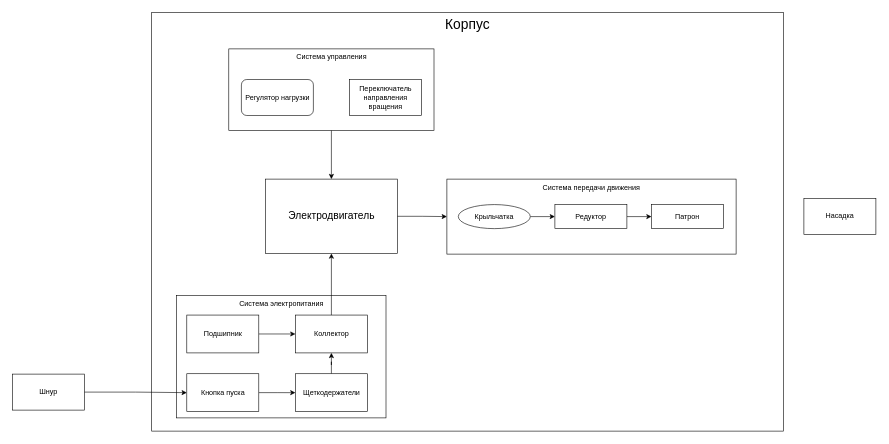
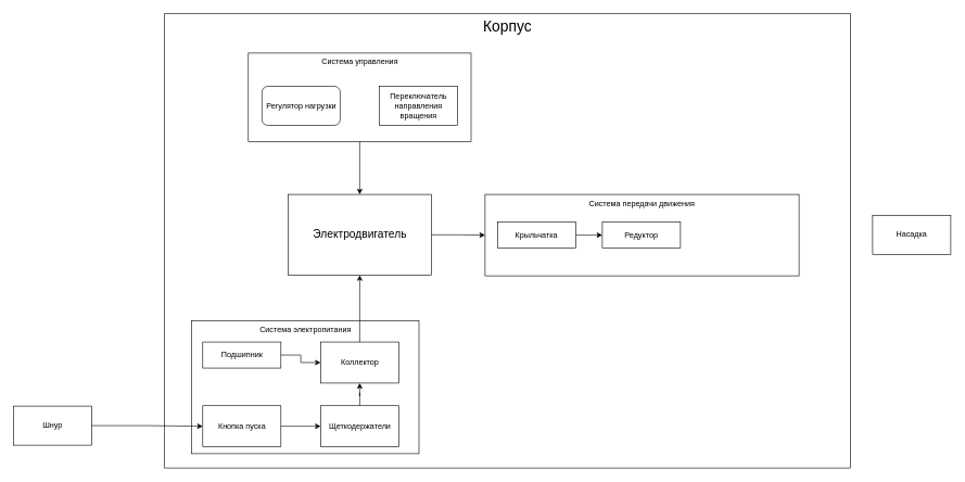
  <mxCell id="0" />
  <mxCell id="1" parent="0" />
  <mxCell id="2" value="Корпус" style="rounded=0;whiteSpace=wrap;html=1;align=center;verticalAlign=top;fontSize=23;" vertex="1" parent="1"><mxGeometry x="252" y="20" width="1053" height="698" as="geometry" /></mxCell>
  <mxCell id="3" value="Шнур" style="rounded=0;whiteSpace=wrap;html=1;" vertex="1" parent="1"><mxGeometry x="20" y="623" width="120" height="60" as="geometry" /></mxCell>
  <mxCell id="4" value="Электродвигатель" style="rounded=0;whiteSpace=wrap;html=1;fontSize=17;" vertex="1" parent="1"><mxGeometry x="441.5" y="298" width="220" height="124" as="geometry" /></mxCell>
  <mxCell id="5" value="" style="group;fontSize=14;fontStyle=0" vertex="1" connectable="0" parent="1"><mxGeometry x="380.5" y="81" width="342" height="136" as="geometry" /></mxCell>
  <mxCell id="6" value="Система управления" style="rounded=0;whiteSpace=wrap;html=1;verticalAlign=top;" vertex="1" parent="5"><mxGeometry width="342" height="136" as="geometry" /></mxCell>
  <mxCell id="7" value="Регулятор нагрузки" style="whiteSpace=wrap;html=1;rounded=1;" vertex="1" parent="5"><mxGeometry x="21" y="51" width="120" height="60" as="geometry" /></mxCell>
  <mxCell id="8" value="Переключатель направления вращения" style="rounded=0;whiteSpace=wrap;html=1;" vertex="1" parent="5"><mxGeometry x="201" y="51" width="120" height="60" as="geometry" /></mxCell>
  <mxCell id="9" value="" style="group" vertex="1" connectable="0" parent="1"><mxGeometry x="293.5" y="492" width="349" height="204" as="geometry" /></mxCell>
  <mxCell id="10" value="Система электропитания" style="rounded=0;whiteSpace=wrap;html=1;verticalAlign=top;" vertex="1" parent="9"><mxGeometry width="349" height="204" as="geometry" /></mxCell>
  <mxCell id="11" value="Коллектор" style="rounded=0;whiteSpace=wrap;html=1;" vertex="1" parent="9"><mxGeometry x="198" y="32.598" width="120" height="63.093" as="geometry" /></mxCell>
  <mxCell id="12" style="edgeStyle=orthogonalEdgeStyle;rounded=0;orthogonalLoop=1;jettySize=auto;html=1;exitX=1;exitY=0.5;exitDx=0;exitDy=0;entryX=0;entryY=0.5;entryDx=0;entryDy=0;" edge="1" parent="9" source="13" target="11"><mxGeometry relative="1" as="geometry" /></mxCell>
- <mxCell id="13" value="Подшипник" style="rounded=0;whiteSpace=wrap;html=1;" vertex="1" parent="9"><mxGeometry x="17" y="32.598" width="120" height="63.093" as="geometry" /></mxCell>
+ <mxCell id="13" value="Подшипник" style="rounded=0;whiteSpace=wrap;html=1;" vertex="1" parent="9"><mxGeometry x="17" y="32.598" width="120" height="40" as="geometry" /></mxCell>
  <mxCell id="14" style="edgeStyle=orthogonalEdgeStyle;rounded=0;orthogonalLoop=1;jettySize=auto;html=1;entryX=0;entryY=0.5;entryDx=0;entryDy=0;" edge="1" parent="9" source="15" target="17"><mxGeometry relative="1" as="geometry" /></mxCell>
  <mxCell id="15" value="Кнопка пуска" style="rounded=0;whiteSpace=wrap;html=1;" vertex="1" parent="9"><mxGeometry x="17" y="130.392" width="120" height="63.093" as="geometry" /></mxCell>
  <mxCell id="16" style="edgeStyle=orthogonalEdgeStyle;rounded=0;orthogonalLoop=1;jettySize=auto;html=1;entryX=0.5;entryY=1;entryDx=0;entryDy=0;" edge="1" parent="9" source="17" target="11"><mxGeometry relative="1" as="geometry" /></mxCell>
  <mxCell id="17" value="Щеткодержатели" style="rounded=0;whiteSpace=wrap;html=1;" vertex="1" parent="9"><mxGeometry x="198" y="130.392" width="120" height="63.093" as="geometry" /></mxCell>
  <mxCell id="18" value="" style="group;fontSize=15;" vertex="1" connectable="0" parent="1"><mxGeometry x="744" y="298" width="482" height="125" as="geometry" /></mxCell>
  <mxCell id="19" value="Система передачи движения" style="rounded=0;whiteSpace=wrap;html=1;verticalAlign=top;" vertex="1" parent="18"><mxGeometry width="482" height="125" as="geometry" /></mxCell>
  <mxCell id="20" style="edgeStyle=orthogonalEdgeStyle;rounded=0;orthogonalLoop=1;jettySize=auto;html=1;" edge="1" parent="18" source="21" target="23"><mxGeometry relative="1" as="geometry" /></mxCell>
- <mxCell id="21" value="Крыльчатка" style="ellipse;whiteSpace=wrap;html=1;" vertex="1" parent="18"><mxGeometry x="19" y="42.447" width="120" height="40.107" as="geometry" /></mxCell>
- <mxCell id="22" style="edgeStyle=orthogonalEdgeStyle;rounded=0;orthogonalLoop=1;jettySize=auto;html=1;" edge="1" parent="18" source="23" target="24"><mxGeometry relative="1" as="geometry" /></mxCell>
+ <mxCell id="21" value="Крыльчатка" style="rounded=0;whiteSpace=wrap;html=1;" vertex="1" parent="18"><mxGeometry x="19" y="42.447" width="120" height="40.107" as="geometry" /></mxCell>
  <mxCell id="23" value="Редуктор" style="rounded=0;whiteSpace=wrap;html=1;" vertex="1" parent="18"><mxGeometry x="180" y="42.447" width="120" height="40.107" as="geometry" /></mxCell>
- <mxCell id="24" value="Патрон" style="rounded=0;whiteSpace=wrap;html=1;" vertex="1" parent="18"><mxGeometry x="341" y="42.447" width="120" height="40.107" as="geometry" /></mxCell>
  <mxCell id="25" style="edgeStyle=orthogonalEdgeStyle;rounded=0;orthogonalLoop=1;jettySize=auto;html=1;entryX=0;entryY=0.5;entryDx=0;entryDy=0;" edge="1" parent="1" source="3" target="15"><mxGeometry relative="1" as="geometry" /></mxCell>
  <mxCell id="26" style="edgeStyle=orthogonalEdgeStyle;rounded=0;orthogonalLoop=1;jettySize=auto;html=1;exitX=0.5;exitY=0;exitDx=0;exitDy=0;entryX=0.5;entryY=1;entryDx=0;entryDy=0;" edge="1" parent="1" source="11" target="4"><mxGeometry relative="1" as="geometry" /></mxCell>
  <mxCell id="27" style="edgeStyle=orthogonalEdgeStyle;rounded=0;orthogonalLoop=1;jettySize=auto;html=1;entryX=0.5;entryY=0;entryDx=0;entryDy=0;" edge="1" parent="1" source="6" target="4"><mxGeometry relative="1" as="geometry" /></mxCell>
  <mxCell id="28" value="Насадка" style="rounded=0;whiteSpace=wrap;html=1;" vertex="1" parent="1"><mxGeometry x="1339" y="330" width="120" height="60" as="geometry" /></mxCell>
  <mxCell id="29" style="edgeStyle=orthogonalEdgeStyle;rounded=0;orthogonalLoop=1;jettySize=auto;html=1;" edge="1" parent="1" source="4" target="19"><mxGeometry relative="1" as="geometry" /></mxCell>
